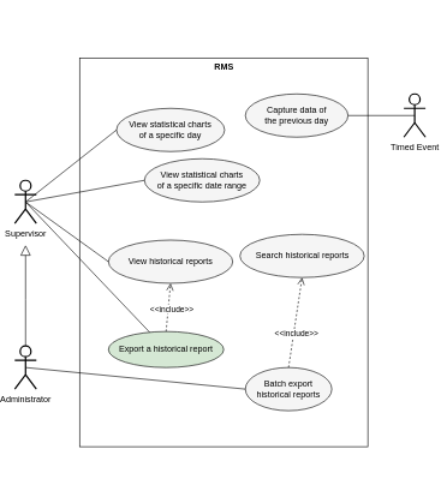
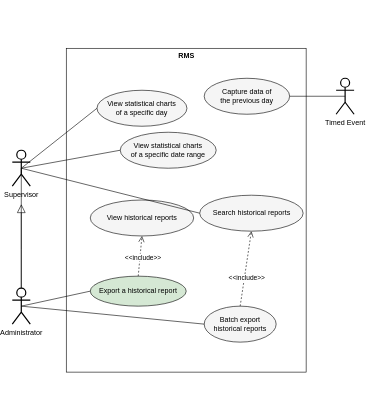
  <mxCell id="0" />
  <mxCell id="1" parent="0" />
  <mxCell id="2" value="" style="group;movable=1;resizable=1;rotatable=1;deletable=1;editable=1;locked=0;connectable=1;" connectable="0" vertex="1" parent="1"><mxGeometry x="130" y="20" width="392.5" height="640" as="geometry" /></mxCell>
  <mxCell id="3" value="" style="group" connectable="0" vertex="1" parent="2"><mxGeometry width="392.5" height="640" as="geometry" /></mxCell>
  <mxCell id="4" value="" style="rounded=0;whiteSpace=wrap;html=1;align=center;" vertex="1" parent="3"><mxGeometry x="-20" y="60" width="400" height="540" as="geometry" /></mxCell>
  <mxCell id="5" value="RMS" style="text;align=center;fontStyle=1;verticalAlign=middle;spacingLeft=3;spacingRight=3;strokeColor=none;rotatable=0;points=[[0,0.5],[1,0.5]];portConstraint=eastwest;html=1;" vertex="1" parent="3"><mxGeometry x="150" y="60" width="60" height="26" as="geometry" /></mxCell>
  <mxCell id="6" value="Batch export&lt;br&gt;historical reports" style="ellipse;whiteSpace=wrap;html=1;fillColor=#f5f5f5;" vertex="1" parent="3"><mxGeometry x="210" y="490" width="120" height="60" as="geometry" /></mxCell>
  <mxCell id="7" value="Search historical reports" style="ellipse;whiteSpace=wrap;html=1;fillColor=#f5f5f5;" vertex="1" parent="3"><mxGeometry x="202.5" y="305" width="172.5" height="60" as="geometry" /></mxCell>
  <mxCell id="8" value="View historical reports" style="ellipse;whiteSpace=wrap;html=1;fillColor=#f5f5f5;" vertex="1" parent="3"><mxGeometry x="20" y="313" width="172.5" height="60" as="geometry" /></mxCell>
  <mxCell id="9" value="Capture data of&lt;br&gt;the previous day" style="ellipse;whiteSpace=wrap;html=1;fillColor=#f5f5f5;" vertex="1" parent="3"><mxGeometry x="210" y="110" width="142.5" height="60" as="geometry" /></mxCell>
  <mxCell id="10" value="View statistical charts&lt;br&gt;of a specific day" style="ellipse;whiteSpace=wrap;html=1;fillColor=#f5f5f5;" vertex="1" parent="3"><mxGeometry x="31.25" y="130" width="150" height="60" as="geometry" /></mxCell>
  <mxCell id="11" value="Export a historical report" style="ellipse;whiteSpace=wrap;html=1;fillColor=#d5e8d4;" vertex="1" parent="3"><mxGeometry x="20" y="440" width="160" height="50" as="geometry" /></mxCell>
  <mxCell id="12" value="&amp;lt;&amp;lt;include&amp;gt;&amp;gt;" style="html=1;verticalAlign=bottom;endArrow=open;dashed=1;endSize=8;curved=0;rounded=0;entryX=0.5;entryY=1;entryDx=0;entryDy=0;exitX=0.5;exitY=0;exitDx=0;exitDy=0;" edge="1" parent="3" source="11" target="8"><mxGeometry x="-0.303" y="-6" relative="1" as="geometry"><mxPoint x="90" y="730" as="sourcePoint" /><mxPoint x="10" y="730" as="targetPoint" /><mxPoint as="offset" /></mxGeometry></mxCell>
  <mxCell id="13" value="&amp;lt;&amp;lt;include&amp;gt;&amp;gt;" style="html=1;verticalAlign=bottom;endArrow=open;dashed=1;endSize=8;curved=0;rounded=0;entryX=0.5;entryY=1;entryDx=0;entryDy=0;exitX=0.5;exitY=0;exitDx=0;exitDy=0;" edge="1" parent="3" source="6" target="7"><mxGeometry x="-0.383" y="-5" relative="1" as="geometry"><mxPoint x="109" y="403" as="sourcePoint" /><mxPoint x="104" y="354" as="targetPoint" /><mxPoint as="offset" /></mxGeometry></mxCell>
  <mxCell id="14" value="View statistical charts&lt;br&gt;of a specific date range" style="ellipse;whiteSpace=wrap;html=1;fillColor=#f5f5f5;" vertex="1" parent="3"><mxGeometry x="70" y="200" width="160" height="60" as="geometry" /></mxCell>
  <mxCell id="15" value="Supervisor" style="shape=umlActor;verticalLabelPosition=bottom;verticalAlign=top;html=1;strokeWidth=2;" vertex="1" parent="1"><mxGeometry x="20" y="250" width="30" height="60" as="geometry" /></mxCell>
  <mxCell id="16" style="edgeStyle=orthogonalEdgeStyle;rounded=0;orthogonalLoop=1;jettySize=auto;html=1;exitX=0.5;exitY=0;exitDx=0;exitDy=0;exitPerimeter=0;endArrow=block;endFill=0;strokeWidth=1;curved=0;strokeColor=default;targetPerimeterSpacing=0;endSize=12;startSize=6;" edge="1" parent="1" source="17"><mxGeometry relative="1" as="geometry"><mxPoint x="35" y="340" as="targetPoint" /></mxGeometry></mxCell>
  <mxCell id="17" value="Administrator" style="shape=umlActor;verticalLabelPosition=bottom;verticalAlign=top;html=1;strokeWidth=2;" vertex="1" parent="1"><mxGeometry x="20" y="480" width="30" height="60" as="geometry" /></mxCell>
- <mxCell id="18" value="" style="endArrow=none;html=1;rounded=0;endFill=0;exitX=0.5;exitY=0.5;exitDx=0;exitDy=0;exitPerimeter=0;" edge="1" parent="1" source="15" target="11"><mxGeometry width="50" height="50" relative="1" as="geometry"><mxPoint x="80" y="220" as="sourcePoint" /><mxPoint x="140" y="140" as="targetPoint" /></mxGeometry></mxCell>
- <mxCell id="19" value="" style="endArrow=none;html=1;rounded=0;entryX=0;entryY=0.5;entryDx=0;entryDy=0;endFill=0;exitX=0.5;exitY=0.5;exitDx=0;exitDy=0;exitPerimeter=0;" edge="1" parent="1" source="15" target="8"><mxGeometry width="50" height="50" relative="1" as="geometry"><mxPoint x="80" y="230" as="sourcePoint" /><mxPoint x="140" y="220" as="targetPoint" /></mxGeometry></mxCell>
+ <mxCell id="18" value="" style="endArrow=none;html=1;rounded=0;entryX=0;entryY=0.5;entryDx=0;entryDy=0;endFill=0;exitX=0.5;exitY=0.5;exitDx=0;exitDy=0;exitPerimeter=0;" edge="1" parent="1" source="15" target="7"><mxGeometry width="50" height="50" relative="1" as="geometry"><mxPoint x="80" y="220" as="sourcePoint" /><mxPoint x="140" y="140" as="targetPoint" /></mxGeometry></mxCell>
+ <mxCell id="19" value="" style="endArrow=none;html=1;rounded=0;endFill=0;exitX=0.5;exitY=0.5;exitDx=0;exitDy=0;exitPerimeter=0;" edge="1" parent="1" source="15" target="17"><mxGeometry width="50" height="50" relative="1" as="geometry"><mxPoint x="80" y="230" as="sourcePoint" /><mxPoint x="140" y="220" as="targetPoint" /></mxGeometry></mxCell>
  <mxCell id="20" value="" style="endArrow=none;html=1;rounded=0;entryX=0;entryY=0.5;entryDx=0;entryDy=0;endFill=0;exitX=0.5;exitY=0.5;exitDx=0;exitDy=0;exitPerimeter=0;" edge="1" parent="1" source="17" target="6"><mxGeometry width="50" height="50" relative="1" as="geometry"><mxPoint x="0" y="217" as="sourcePoint" /><mxPoint x="170" y="301" as="targetPoint" /></mxGeometry></mxCell>
  <mxCell id="21" value="" style="endArrow=none;html=1;rounded=0;entryX=0.5;entryY=0.5;entryDx=0;entryDy=0;endFill=0;exitX=1;exitY=0.5;exitDx=0;exitDy=0;entryPerimeter=0;" edge="1" parent="1" source="9" target="22"><mxGeometry width="50" height="50" relative="1" as="geometry"><mxPoint x="45" y="475" as="sourcePoint" /><mxPoint x="560" y="320" as="targetPoint" /></mxGeometry></mxCell>
  <mxCell id="22" value="&lt;span style=&quot;background-color: rgb(255, 255, 255);&quot;&gt;Timed Event&lt;/span&gt;" style="shape=umlActor;verticalLabelPosition=bottom;verticalAlign=top;html=1;strokeWidth=2;" vertex="1" parent="1"><mxGeometry x="560" y="130" width="30" height="60" as="geometry" /></mxCell>
  <mxCell id="23" value="" style="endArrow=none;html=1;rounded=0;entryX=0;entryY=0.5;entryDx=0;entryDy=0;endFill=0;exitX=0.5;exitY=0.5;exitDx=0;exitDy=0;exitPerimeter=0;" edge="1" parent="1" source="15" target="10"><mxGeometry width="50" height="50" relative="1" as="geometry"><mxPoint x="45" y="290" as="sourcePoint" /><mxPoint x="160" y="140" as="targetPoint" /></mxGeometry></mxCell>
+ <mxCell id="24" value="" style="endArrow=none;html=1;rounded=0;entryX=0;entryY=0.5;entryDx=0;entryDy=0;endFill=0;exitX=0.5;exitY=0.5;exitDx=0;exitDy=0;exitPerimeter=0;" edge="1" parent="1" source="17" target="11"><mxGeometry width="50" height="50" relative="1" as="geometry"><mxPoint x="45" y="480" as="sourcePoint" /><mxPoint x="361" y="480" as="targetPoint" /></mxGeometry></mxCell>
  <mxCell id="25" value="" style="endArrow=none;html=1;rounded=0;entryX=0;entryY=0.5;entryDx=0;entryDy=0;endFill=0;exitX=0.5;exitY=0.5;exitDx=0;exitDy=0;exitPerimeter=0;" edge="1" parent="1" source="15" target="14"><mxGeometry width="50" height="50" relative="1" as="geometry"><mxPoint x="45" y="290" as="sourcePoint" /><mxPoint x="171" y="190" as="targetPoint" /></mxGeometry></mxCell>
